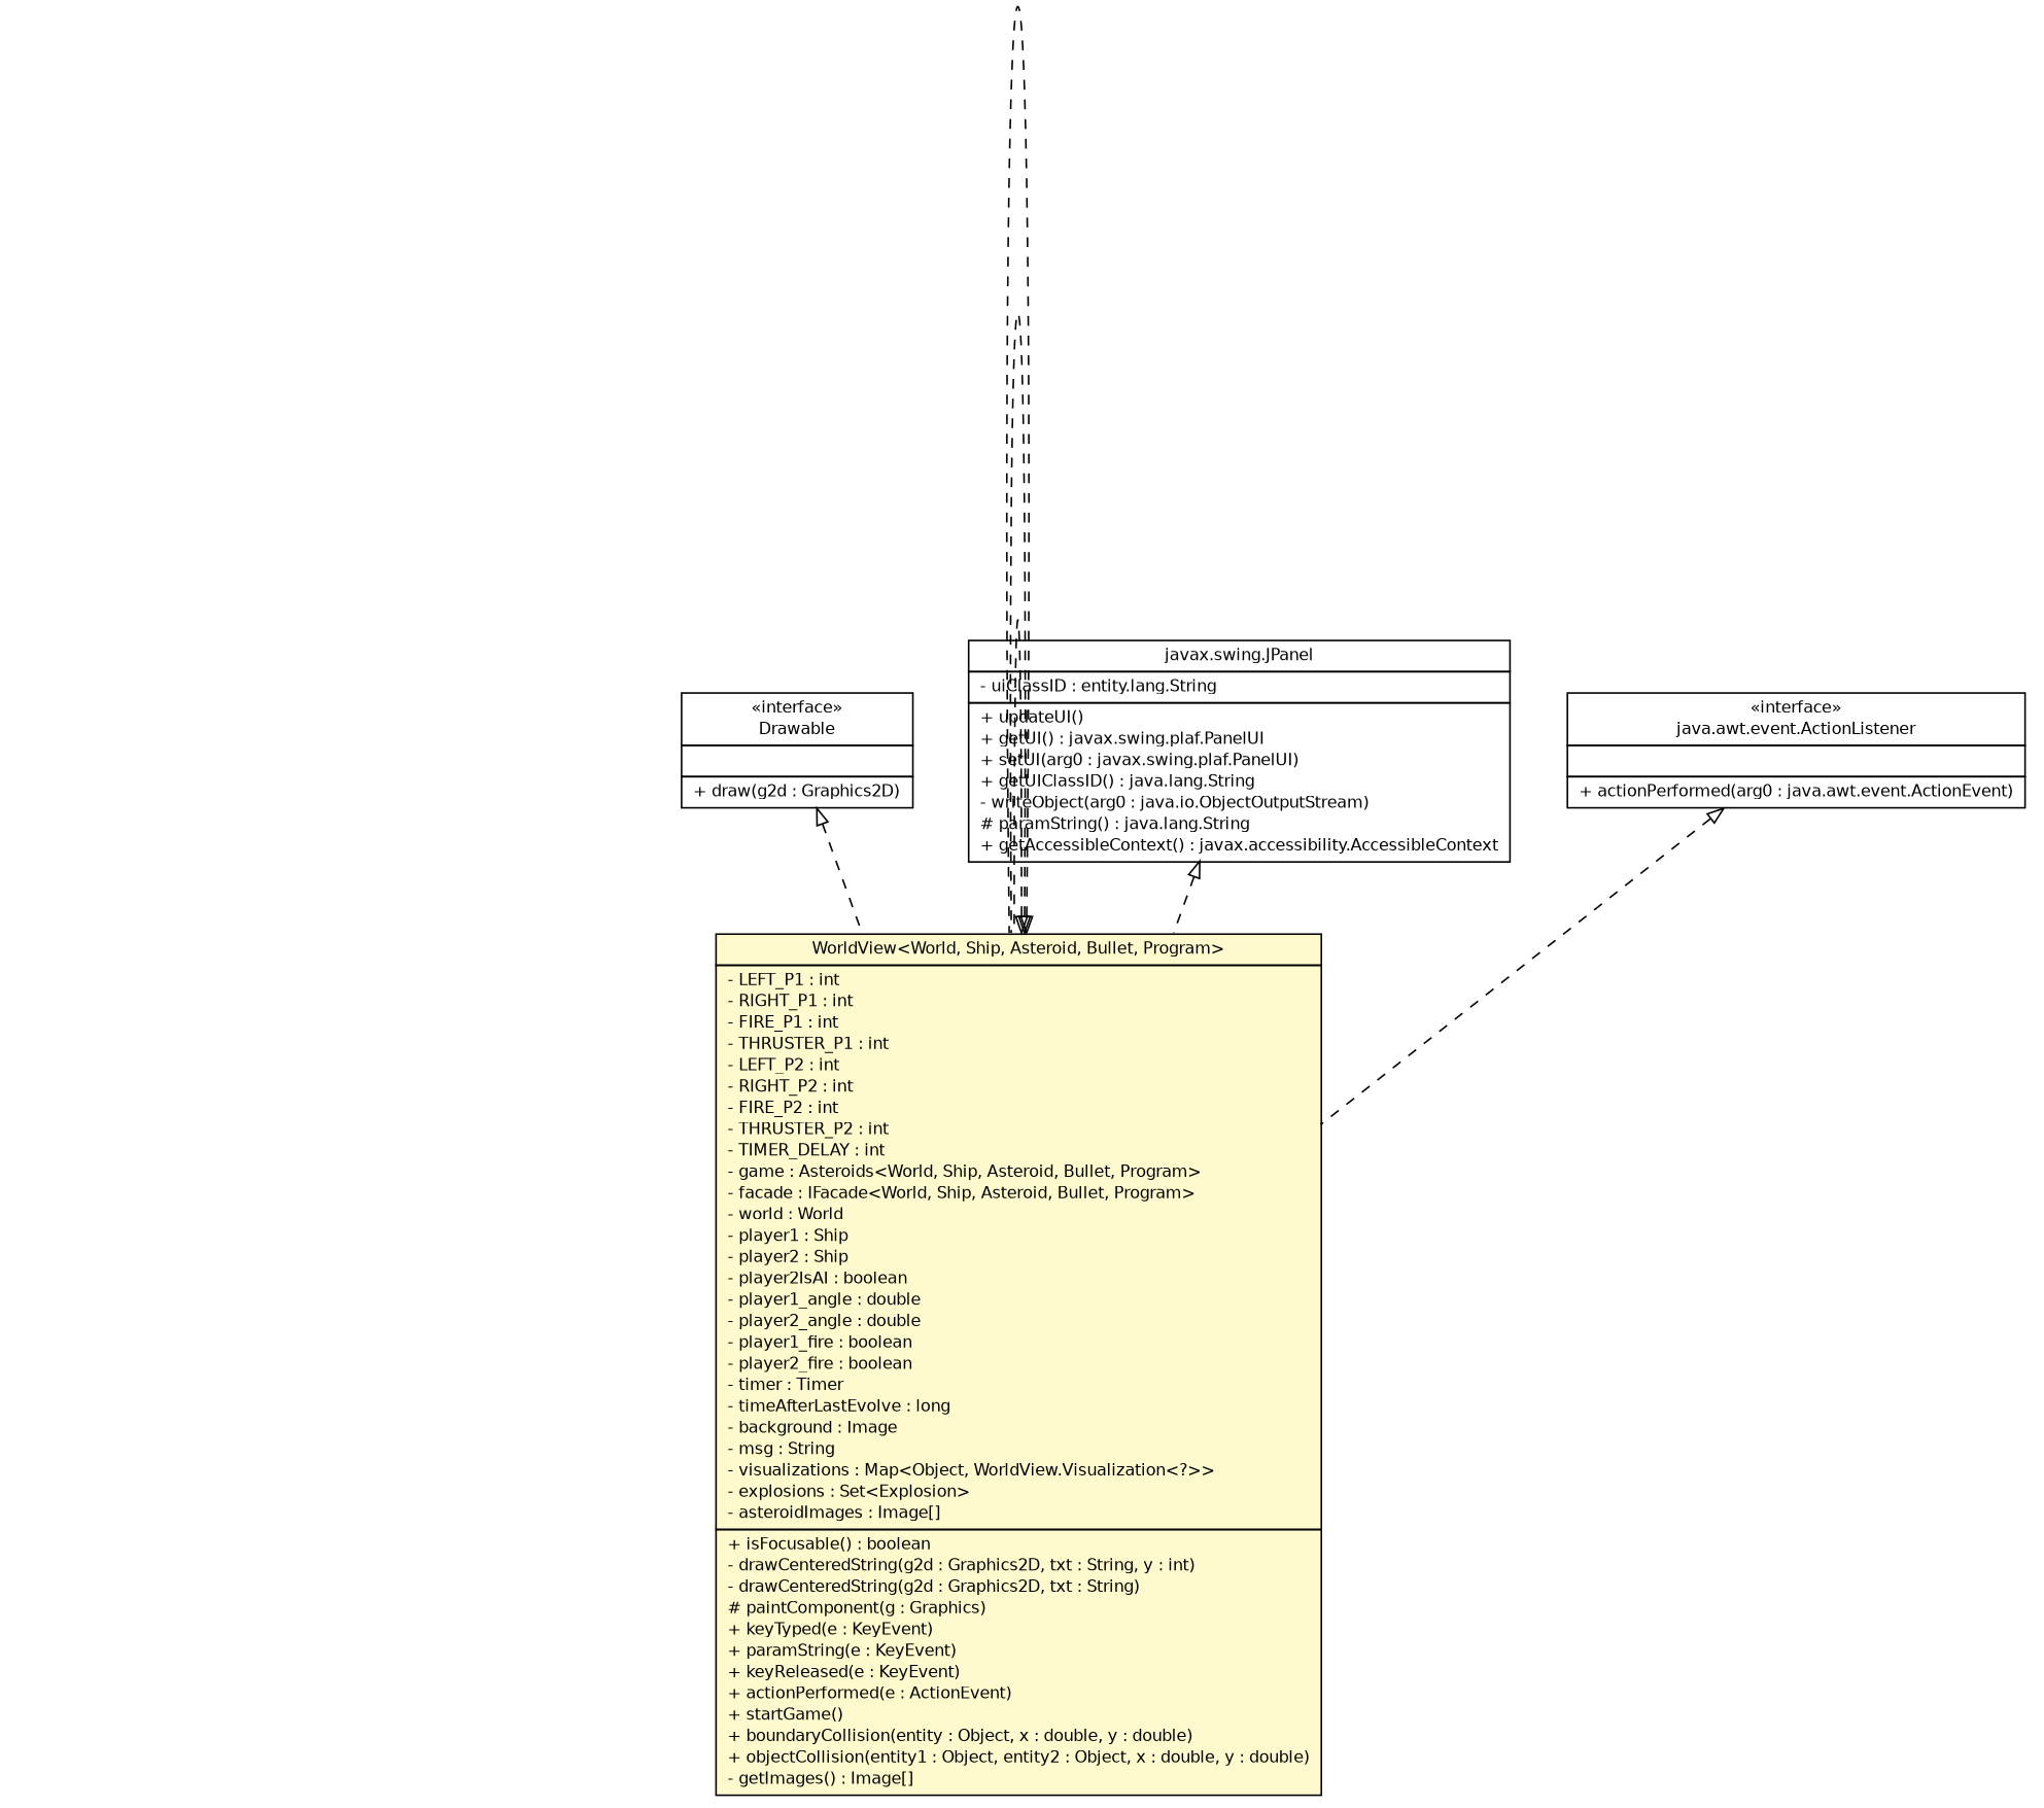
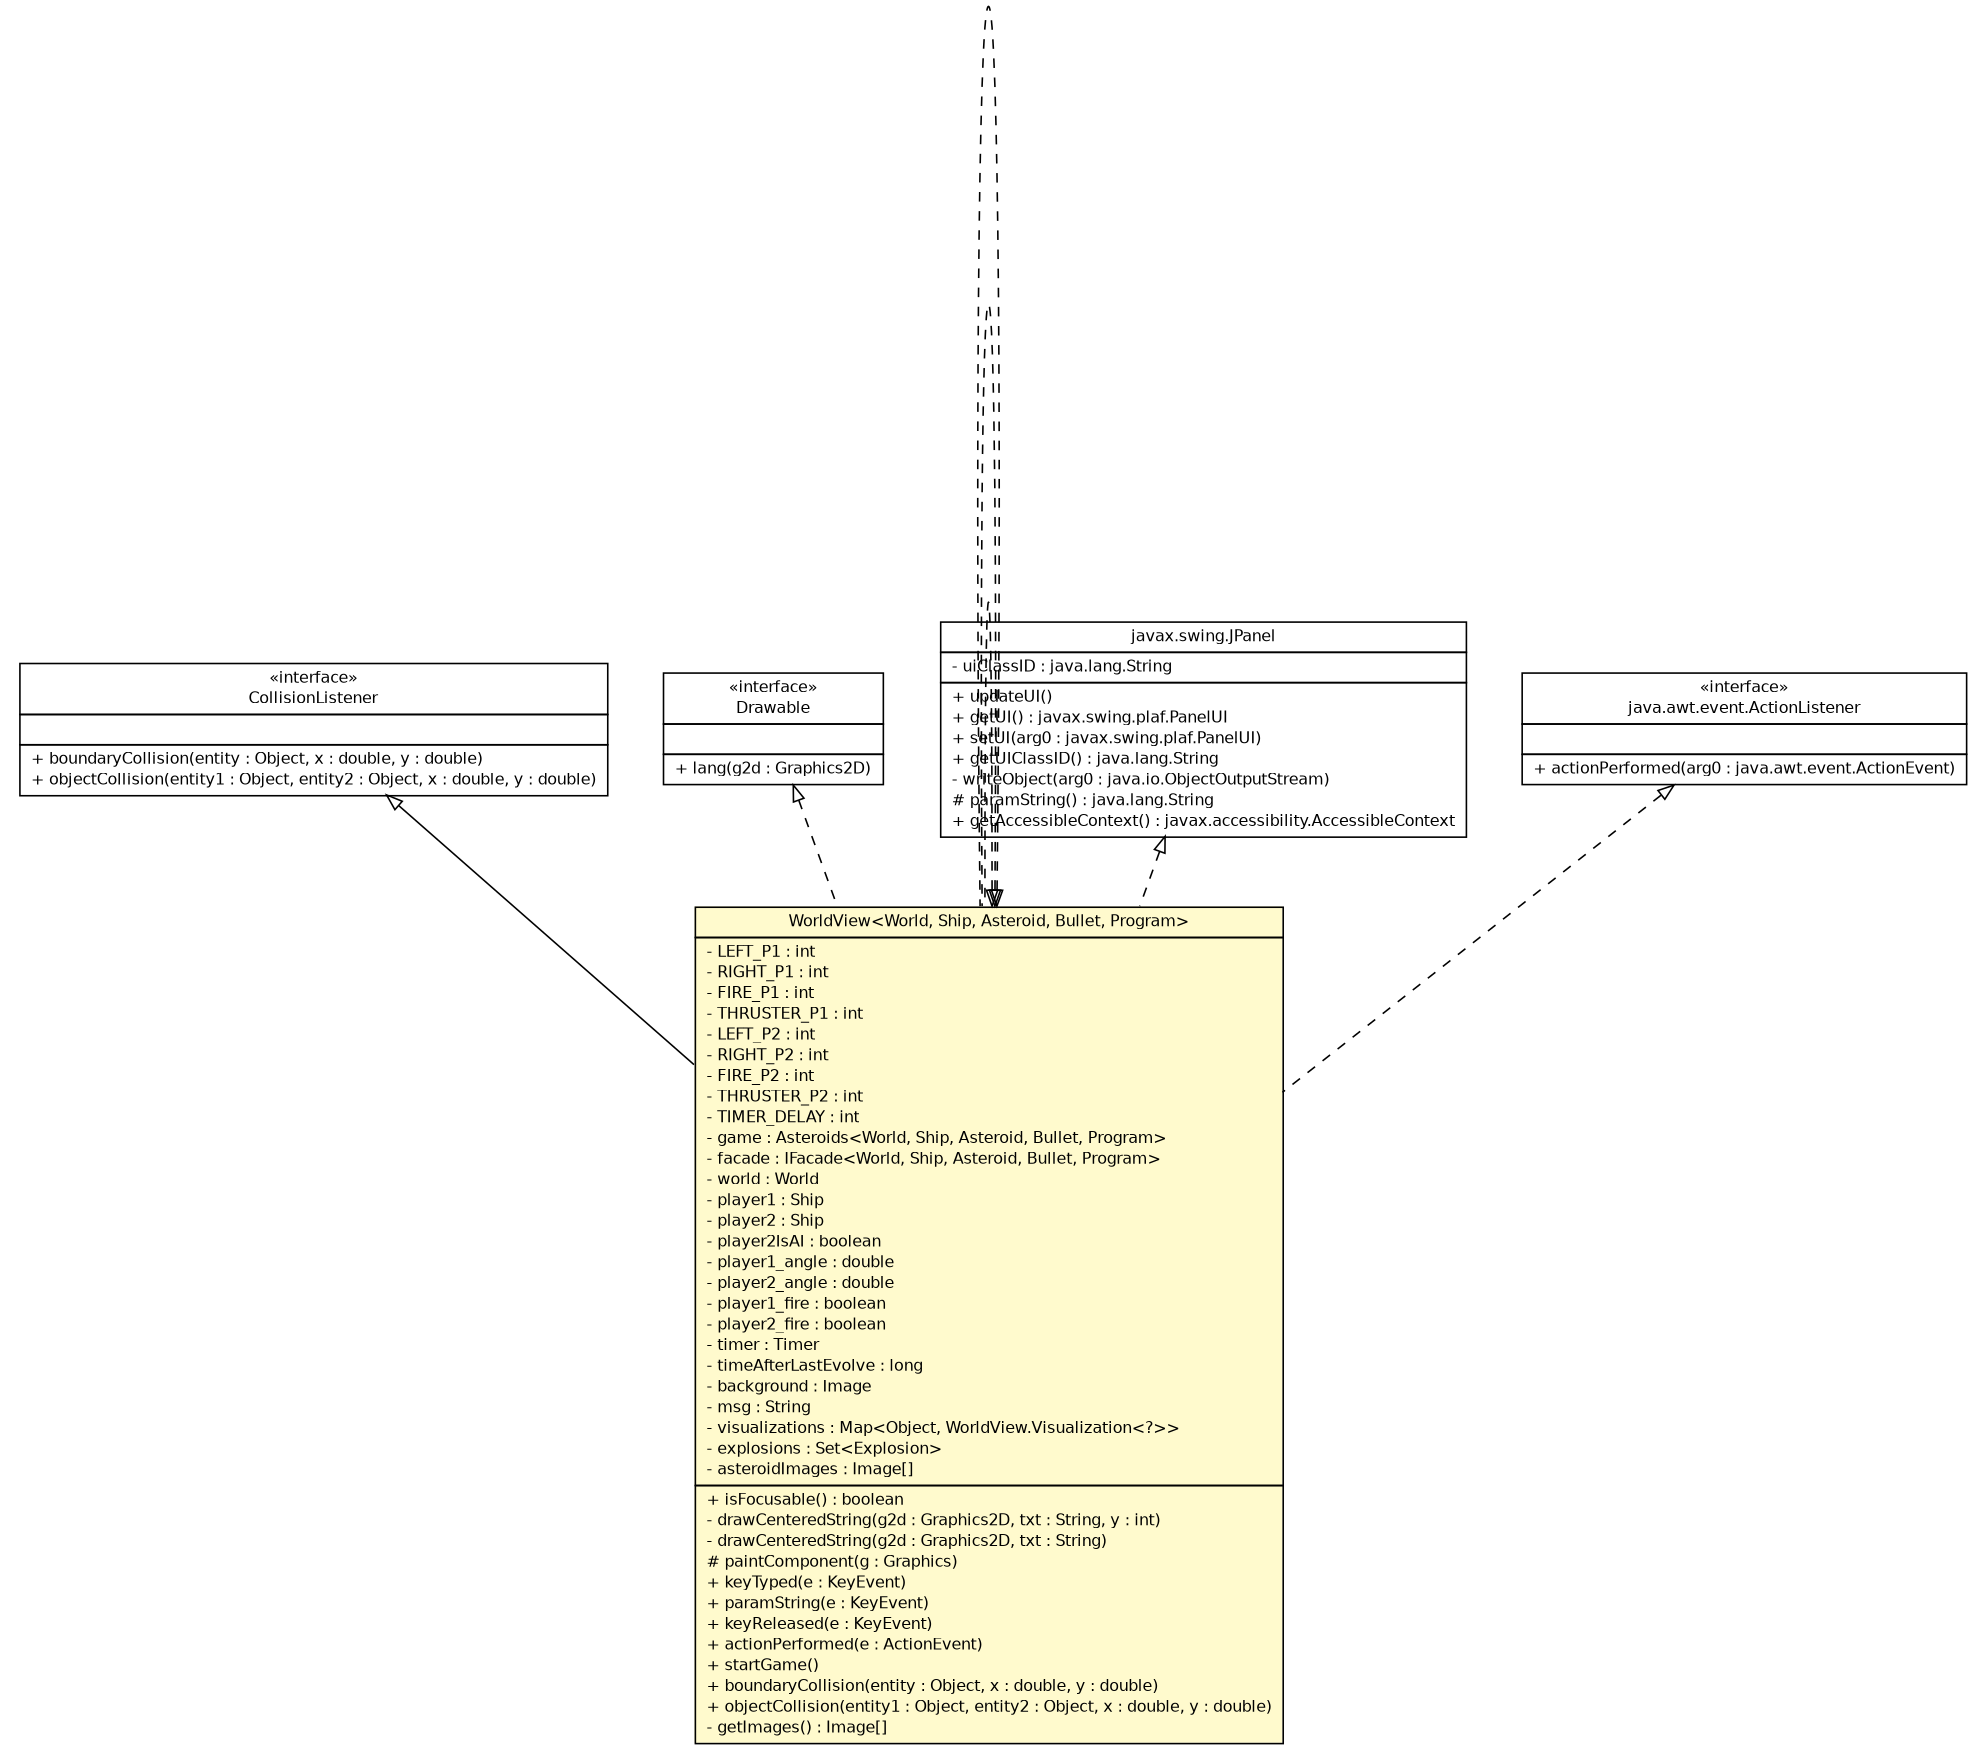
  digraph {
    nodesep=0.25
    ranksep=0.5
    node [fontcolor=black fontname=Helvetica fontsize=10.0 shape=plaintext]
    edge [arrowtail=empty dir=back fontname=Helvetica fontsize=10 headport=p labelfontname=Helvetica labelfontsize=10 style=dashed tailport=p]
+   n1 [label=<<table title="main.CollisionListener" border="0" cellborder="1" cellspacing="0" cellpadding="2" port="p" href="./CollisionListener.html"> 		<tr><td><table border="0" cellspacing="0" cellpadding="1"> <tr><td align="center" balign="center"> &#171;interface&#187; </td></tr> <tr><td align="center" balign="center"> CollisionListener </td></tr> 		</table></td></tr> 		<tr><td><table border="0" cellspacing="0" cellpadding="1"> <tr><td align="left" balign="left">  </td></tr> 		</table></td></tr> 		<tr><td><table border="0" cellspacing="0" cellpadding="1"> <tr><td align="left" balign="left"> + boundaryCollision(entity : Object, x : double, y : double) </td></tr> <tr><td align="left" balign="left"> + objectCollision(entity1 : Object, entity2 : Object, x : double, y : double) </td></tr> 		</table></td></tr> 		</table>>]
    n2 [label=<<table title="main.WorldView" border="0" cellborder="1" cellspacing="0" cellpadding="2" port="p" bgcolor="lemonChiffon" href="./WorldView.html"> 		<tr><td><table border="0" cellspacing="0" cellpadding="1"> <tr><td align="center" balign="center"> WorldView&lt;World, Ship, Asteroid, Bullet, Program&gt; </td></tr> 		</table></td></tr> 		<tr><td><table border="0" cellspacing="0" cellpadding="1"> <tr><td align="left" balign="left"> - LEFT_P1 : int </td></tr> <tr><td align="left" balign="left"> - RIGHT_P1 : int </td></tr> <tr><td align="left" balign="left"> - FIRE_P1 : int </td></tr> <tr><td align="left" balign="left"> - THRUSTER_P1 : int </td></tr> <tr><td align="left" balign="left"> - LEFT_P2 : int </td></tr> <tr><td align="left" balign="left"> - RIGHT_P2 : int </td></tr> <tr><td align="left" balign="left"> - FIRE_P2 : int </td></tr> <tr><td align="left" balign="left"> - THRUSTER_P2 : int </td></tr> <tr><td align="left" balign="left"> - TIMER_DELAY : int </td></tr> <tr><td align="left" balign="left"> - game : Asteroids&lt;World, Ship, Asteroid, Bullet, Program&gt; </td></tr> <tr><td align="left" balign="left"> - facade : IFacade&lt;World, Ship, Asteroid, Bullet, Program&gt; </td></tr> <tr><td align="left" balign="left"> - world : World </td></tr> <tr><td align="left" balign="left"> - player1 : Ship </td></tr> <tr><td align="left" balign="left"> - player2 : Ship </td></tr> <tr><td align="left" balign="left"> - player2IsAI : boolean </td></tr> <tr><td align="left" balign="left"> - player1_angle : double </td></tr> <tr><td align="left" balign="left"> - player2_angle : double </td></tr> <tr><td align="left" balign="left"> - player1_fire : boolean </td></tr> <tr><td align="left" balign="left"> - player2_fire : boolean </td></tr> <tr><td align="left" balign="left"> - timer : Timer </td></tr> <tr><td align="left" balign="left"> - timeAfterLastEvolve : long </td></tr> <tr><td align="left" balign="left"> - background : Image </td></tr> <tr><td align="left" balign="left"> - msg : String </td></tr> <tr><td align="left" balign="left"> - visualizations : Map&lt;Object, WorldView.Visualization&lt;?&gt;&gt; </td></tr> <tr><td align="left" balign="left"> - explosions : Set&lt;Explosion&gt; </td></tr> <tr><td align="left" balign="left"> - asteroidImages : Image[] </td></tr> 		</table></td></tr> 		<tr><td><table border="0" cellspacing="0" cellpadding="1"> <tr><td align="left" balign="left"> + isFocusable() : boolean </td></tr> <tr><td align="left" balign="left"> - drawCenteredString(g2d : Graphics2D, txt : String, y : int) </td></tr> <tr><td align="left" balign="left"> - drawCenteredString(g2d : Graphics2D, txt : String) </td></tr> <tr><td align="left" balign="left"> # paintComponent(g : Graphics) </td></tr> <tr><td align="left" balign="left"> + keyTyped(e : KeyEvent) </td></tr> <tr><td align="left" balign="left"> + paramString(e : KeyEvent) </td></tr> <tr><td align="left" balign="left"> + keyReleased(e : KeyEvent) </td></tr> <tr><td align="left" balign="left"> + actionPerformed(e : ActionEvent) </td></tr> <tr><td align="left" balign="left"> + startGame() </td></tr> <tr><td align="left" balign="left"> + boundaryCollision(entity : Object, x : double, y : double) </td></tr> <tr><td align="left" balign="left"> + objectCollision(entity1 : Object, entity2 : Object, x : double, y : double) </td></tr> <tr><td align="left" balign="left"> - getImages() : Image[] </td></tr> 		</table></td></tr> 		</table>>]
-   n3 [label=<<table title="main.Drawable" border="0" cellborder="1" cellspacing="0" cellpadding="2" port="p" href="./Drawable.html"> 		<tr><td><table border="0" cellspacing="0" cellpadding="1"> <tr><td align="center" balign="center"> &#171;interface&#187; </td></tr> <tr><td align="center" balign="center"> Drawable </td></tr> 		</table></td></tr> 		<tr><td><table border="0" cellspacing="0" cellpadding="1"> <tr><td align="left" balign="left">  </td></tr> 		</table></td></tr> 		<tr><td><table border="0" cellspacing="0" cellpadding="1"> <tr><td align="left" balign="left"> + draw(g2d : Graphics2D) </td></tr> 		</table></td></tr> 		</table>>]
-   n4 [label=<<table title="javax.swing.JPanel" border="0" cellborder="1" cellspacing="0" cellpadding="2" port="p" href="http://java.sun.com/j2se/1.4.2/docs/api/javax/swing/JPanel.html"> 		<tr><td><table border="0" cellspacing="0" cellpadding="1"> <tr><td align="center" balign="center"> javax.swing.JPanel </td></tr> 		</table></td></tr> 		<tr><td><table border="0" cellspacing="0" cellpadding="1"> <tr><td align="left" balign="left"> - uiClassID : entity.lang.String </td></tr> 		</table></td></tr> 		<tr><td><table border="0" cellspacing="0" cellpadding="1"> <tr><td align="left" balign="left"> + updateUI() </td></tr> <tr><td align="left" balign="left"> + getUI() : javax.swing.plaf.PanelUI </td></tr> <tr><td align="left" balign="left"> + setUI(arg0 : javax.swing.plaf.PanelUI) </td></tr> <tr><td align="left" balign="left"> + getUIClassID() : java.lang.String </td></tr> <tr><td align="left" balign="left"> - writeObject(arg0 : java.io.ObjectOutputStream) </td></tr> <tr><td align="left" balign="left"> # paramString() : java.lang.String </td></tr> <tr><td align="left" balign="left"> + getAccessibleContext() : javax.accessibility.AccessibleContext </td></tr> 		</table></td></tr> 		</table>>]
+   n3 [label=<<table title="main.Drawable" border="0" cellborder="1" cellspacing="0" cellpadding="2" port="p" href="./Drawable.html"> 		<tr><td><table border="0" cellspacing="0" cellpadding="1"> <tr><td align="center" balign="center"> &#171;interface&#187; </td></tr> <tr><td align="center" balign="center"> Drawable </td></tr> 		</table></td></tr> 		<tr><td><table border="0" cellspacing="0" cellpadding="1"> <tr><td align="left" balign="left">  </td></tr> 		</table></td></tr> 		<tr><td><table border="0" cellspacing="0" cellpadding="1"> <tr><td align="left" balign="left"> + lang(g2d : Graphics2D) </td></tr> 		</table></td></tr> 		</table>>]
+   n4 [label=<<table title="javax.swing.JPanel" border="0" cellborder="1" cellspacing="0" cellpadding="2" port="p" href="http://java.sun.com/j2se/1.4.2/docs/api/javax/swing/JPanel.html"> 		<tr><td><table border="0" cellspacing="0" cellpadding="1"> <tr><td align="center" balign="center"> javax.swing.JPanel </td></tr> 		</table></td></tr> 		<tr><td><table border="0" cellspacing="0" cellpadding="1"> <tr><td align="left" balign="left"> - uiClassID : java.lang.String </td></tr> 		</table></td></tr> 		<tr><td><table border="0" cellspacing="0" cellpadding="1"> <tr><td align="left" balign="left"> + updateUI() </td></tr> <tr><td align="left" balign="left"> + getUI() : javax.swing.plaf.PanelUI </td></tr> <tr><td align="left" balign="left"> + setUI(arg0 : javax.swing.plaf.PanelUI) </td></tr> <tr><td align="left" balign="left"> + getUIClassID() : java.lang.String </td></tr> <tr><td align="left" balign="left"> - writeObject(arg0 : java.io.ObjectOutputStream) </td></tr> <tr><td align="left" balign="left"> # paramString() : java.lang.String </td></tr> <tr><td align="left" balign="left"> + getAccessibleContext() : javax.accessibility.AccessibleContext </td></tr> 		</table></td></tr> 		</table>>]
    n5 [label=<<table title="java.awt.event.ActionListener" border="0" cellborder="1" cellspacing="0" cellpadding="2" port="p" href="http://java.sun.com/j2se/1.4.2/docs/api/java/awt/event/ActionListener.html"> 		<tr><td><table border="0" cellspacing="0" cellpadding="1"> <tr><td align="center" balign="center"> &#171;interface&#187; </td></tr> <tr><td align="center" balign="center"> java.awt.event.ActionListener </td></tr> 		</table></td></tr> 		<tr><td><table border="0" cellspacing="0" cellpadding="1"> <tr><td align="left" balign="left">  </td></tr> 		</table></td></tr> 		<tr><td><table border="0" cellspacing="0" cellpadding="1"> <tr><td align="left" balign="left"> + actionPerformed(arg0 : java.awt.event.ActionEvent) </td></tr> 		</table></td></tr> 		</table>>]
+   n1 -> n2 [style=solid]
    n2 -> n2
    n2 -> n2
    n2 -> n2
    n3 -> n2
    n4 -> n2
    n5 -> n2
  }
